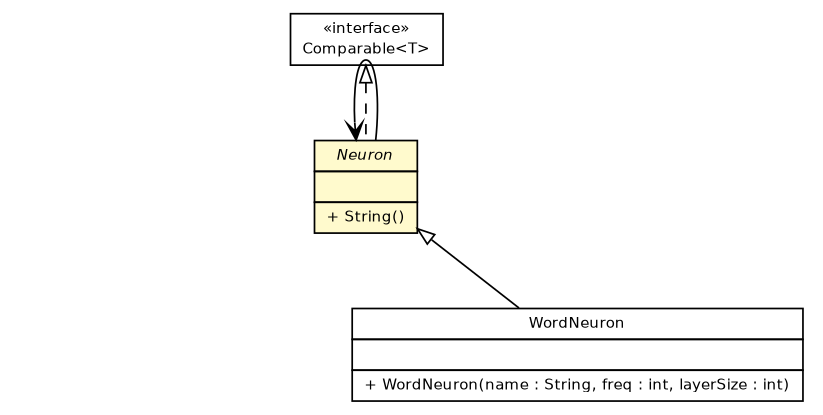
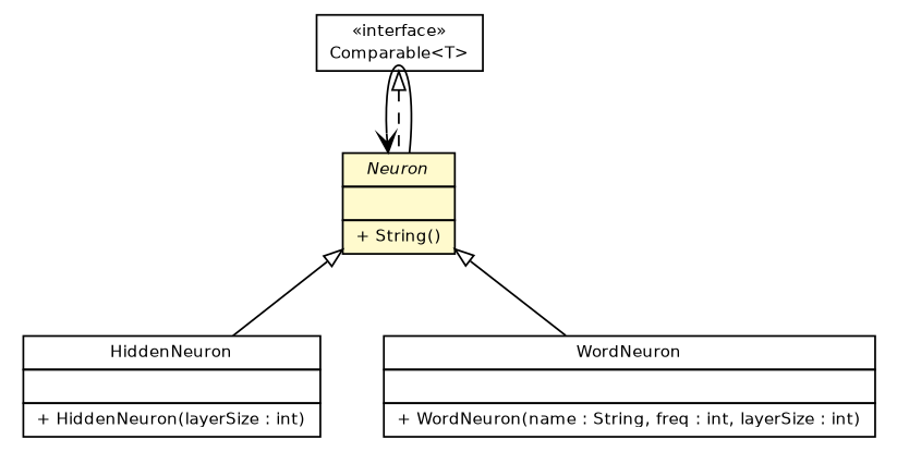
  digraph {
    node [fontcolor=black fontname=Helvetica fontsize=9.0 shape=plaintext]
    edge [arrowtail=empty dir=back fontname=Helvetica fontsize=10 headport=p labelfontname=Helvetica labelfontsize=10 tailport=p]
+   n1 [label=<<table border="0" cellborder="1" cellspacing="0" cellpadding="2" port="p" href="./HiddenNeuron.html"> 		<tr><td><table border="0" cellspacing="0" cellpadding="1"> 			<tr><td> HiddenNeuron </td></tr> 		</table></td></tr> 		<tr><td><table border="0" cellspacing="0" cellpadding="1"> 			<tr><td align="left">  </td></tr> 		</table></td></tr> 		<tr><td><table border="0" cellspacing="0" cellpadding="1"> 			<tr><td align="left"> + HiddenNeuron(layerSize : int) </td></tr> 		</table></td></tr> 		</table>>]
    n2 [label=<<table border="0" cellborder="1" cellspacing="0" cellpadding="2" port="p" href="./WordNeuron.html"> 		<tr><td><table border="0" cellspacing="0" cellpadding="1"> 			<tr><td> WordNeuron </td></tr> 		</table></td></tr> 		<tr><td><table border="0" cellspacing="0" cellpadding="1"> 			<tr><td align="left">  </td></tr> 		</table></td></tr> 		<tr><td><table border="0" cellspacing="0" cellpadding="1"> 			<tr><td align="left"> + WordNeuron(name : String, freq : int, layerSize : int) </td></tr> 		</table></td></tr> 		</table>>]
    n3 [label=<<table border="0" cellborder="1" cellspacing="0" cellpadding="2" port="p" bgcolor="lemonChiffon" href="./Neuron.html"> 		<tr><td><table border="0" cellspacing="0" cellpadding="1"> 			<tr><td><font face="Helvetica-Oblique"> Neuron </font></td></tr> 		</table></td></tr> 		<tr><td><table border="0" cellspacing="0" cellpadding="1"> 			<tr><td align="left">  </td></tr> 		</table></td></tr> 		<tr><td><table border="0" cellspacing="0" cellpadding="1"> 			<tr><td align="left"> + String() </td></tr> 		</table></td></tr> 		</table>>]
    n4 [label=<<table border="0" cellborder="1" cellspacing="0" cellpadding="2" port="p" href="http://java.sun.com/j2se/1.4.2/docs/api/java/lang/Comparable.html"> 		<tr><td><table border="0" cellspacing="0" cellpadding="1"> 			<tr><td> &laquo;interface&raquo; </td></tr> 			<tr><td> Comparable&lt;T&gt; </td></tr> 		</table></td></tr> 		</table>>]
+   n3 -> n1
    n3 -> n2
    n3 -> n3 [arrowhead=vee color=black fontcolor=black fontsize=10.0 arrowtail="" dir=""]
    n4 -> n3 [style=dashed]
  }
